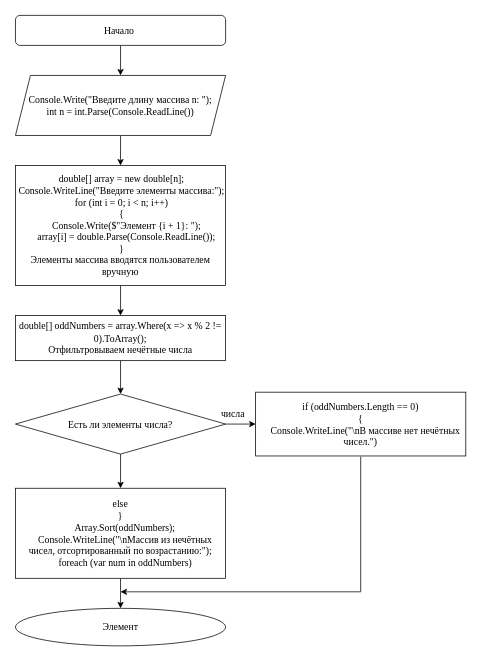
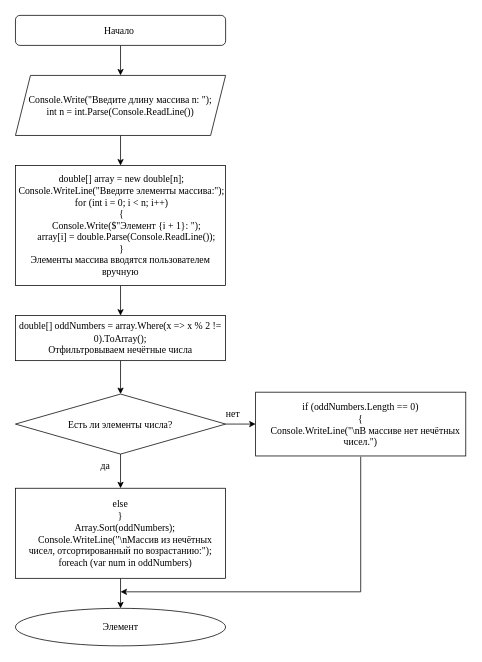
  <mxCell id="0" />
  <mxCell id="1" parent="0" />
  <mxCell id="2" value="" style="edgeStyle=orthogonalEdgeStyle;rounded=0;orthogonalLoop=1;jettySize=auto;html=1;" edge="1" parent="1" source="3" target="5"><mxGeometry relative="1" as="geometry" /></mxCell>
  <mxCell id="3" value="Начало&amp;nbsp;" style="whiteSpace=wrap;html=1;fontFamily=Times New Roman;fontSize=13;rounded=1;" vertex="1" parent="1"><mxGeometry x="20" y="20" width="280" height="40" as="geometry" /></mxCell>
  <mxCell id="4" value="" style="edgeStyle=orthogonalEdgeStyle;rounded=0;orthogonalLoop=1;jettySize=auto;html=1;" edge="1" parent="1" source="5" target="7"><mxGeometry relative="1" as="geometry" /></mxCell>
  <mxCell id="5" value="&lt;div&gt;Console.Write(&quot;Введите длину массива n: &quot;);&lt;/div&gt;&lt;div&gt;int n = int.Parse(Console.ReadLine())&lt;/div&gt;" style="shape=parallelogram;perimeter=parallelogramPerimeter;whiteSpace=wrap;html=1;fixedSize=1;fontFamily=Times New Roman;fontSize=13;" vertex="1" parent="1"><mxGeometry x="20" y="100" width="280" height="80" as="geometry" /></mxCell>
  <mxCell id="6" value="" style="edgeStyle=orthogonalEdgeStyle;rounded=0;orthogonalLoop=1;jettySize=auto;html=1;" edge="1" parent="1" source="7" target="9"><mxGeometry relative="1" as="geometry" /></mxCell>
  <mxCell id="7" value="&lt;div&gt;&amp;nbsp;double[] array = new double[n];&lt;/div&gt;&lt;div&gt;&amp;nbsp;Console.WriteLine(&quot;Введите элементы массива:&quot;);&lt;/div&gt;&lt;div&gt;&amp;nbsp;for (int i = 0; i &amp;lt; n; i++)&lt;/div&gt;&lt;div&gt;&amp;nbsp;{&lt;/div&gt;&lt;div&gt;&amp;nbsp; &amp;nbsp; &amp;nbsp;Console.Write($&quot;Элемент {i + 1}: &quot;);&lt;/div&gt;&lt;div&gt;&amp;nbsp; &amp;nbsp; &amp;nbsp;array[i] = double.Parse(Console.ReadLine());&lt;/div&gt;&lt;div&gt;&amp;nbsp;}&lt;/div&gt;&lt;div&gt;Элементы массива вводятся пользователем вручную&lt;/div&gt;" style="rounded=0;whiteSpace=wrap;html=1;fontFamily=Times New Roman;fontSize=13;" vertex="1" parent="1"><mxGeometry x="20" y="220" width="280" height="160" as="geometry" /></mxCell>
  <mxCell id="8" value="" style="edgeStyle=orthogonalEdgeStyle;rounded=0;orthogonalLoop=1;jettySize=auto;html=1;" edge="1" parent="1" source="9" target="12"><mxGeometry relative="1" as="geometry" /></mxCell>
  <mxCell id="9" value="double[] oddNumbers = array.Where(x =&amp;gt; x % 2 != 0).ToArray();&lt;div&gt;Отфильтровываем нечётные числа&lt;/div&gt;" style="rounded=0;whiteSpace=wrap;html=1;fontFamily=Times New Roman;fontSize=13;" vertex="1" parent="1"><mxGeometry x="20" y="420" width="280" height="60" as="geometry" /></mxCell>
  <mxCell id="10" value="" style="edgeStyle=orthogonalEdgeStyle;rounded=0;orthogonalLoop=1;jettySize=auto;html=1;fontFamily=Times New Roman;fontSize=13;" edge="1" parent="1" source="12" target="13"><mxGeometry relative="1" as="geometry" /></mxCell>
  <mxCell id="11" value="" style="edgeStyle=orthogonalEdgeStyle;rounded=0;orthogonalLoop=1;jettySize=auto;html=1;fontFamily=Times New Roman;fontSize=13;" edge="1" parent="1" source="12" target="15"><mxGeometry relative="1" as="geometry" /></mxCell>
  <mxCell id="12" value="Есть ли элементы числа?" style="rhombus;whiteSpace=wrap;html=1;fontFamily=Times New Roman;fontSize=13;" vertex="1" parent="1"><mxGeometry x="20" y="524.5" width="280" height="80" as="geometry" /></mxCell>
  <mxCell id="13" value="&lt;div&gt;if (oddNumbers.Length == 0)&lt;/div&gt;&lt;div&gt;{&lt;/div&gt;&lt;div&gt;&amp;nbsp; &amp;nbsp; Console.WriteLine(&quot;\nВ массиве нет нечётных чисел.&quot;)&lt;/div&gt;" style="rounded=0;whiteSpace=wrap;html=1;fontFamily=Times New Roman;fontSize=13;" vertex="1" parent="1"><mxGeometry x="340" y="522" width="280" height="85" as="geometry" /></mxCell>
  <mxCell id="14" value="" style="edgeStyle=orthogonalEdgeStyle;rounded=0;orthogonalLoop=1;jettySize=auto;html=1;" edge="1" parent="1" source="15" target="18"><mxGeometry relative="1" as="geometry" /></mxCell>
  <mxCell id="15" value="&lt;div&gt;else&lt;/div&gt;&lt;div&gt;}&lt;/div&gt;&lt;div&gt;&amp;nbsp; &amp;nbsp; Array.Sort(oddNumbers);&lt;/div&gt;&lt;div&gt;&amp;nbsp; &amp;nbsp; Console.WriteLine(&quot;\nМассив из нечётных чисел, отсортированный по возрастанию:&quot;);&lt;/div&gt;&lt;div&gt;&amp;nbsp; &amp;nbsp; foreach (var num in oddNumbers)&lt;/div&gt;" style="rounded=0;whiteSpace=wrap;html=1;fontFamily=Times New Roman;fontSize=13;" vertex="1" parent="1"><mxGeometry x="20" y="650" width="280" height="120" as="geometry" /></mxCell>
- <mxCell id="16" value="числа" style="text;html=1;align=center;verticalAlign=middle;whiteSpace=wrap;rounded=0;fontFamily=Times New Roman;fontSize=13;" vertex="1" parent="1"><mxGeometry x="280" y="535" width="60" height="30" as="geometry" /></mxCell>
+ <mxCell id="16" value="нет" style="text;html=1;align=center;verticalAlign=middle;whiteSpace=wrap;rounded=0;fontFamily=Times New Roman;fontSize=13;" vertex="1" parent="1"><mxGeometry x="280" y="535" width="60" height="30" as="geometry" /></mxCell>
+ <mxCell id="17" value="да" style="text;html=1;align=center;verticalAlign=middle;whiteSpace=wrap;rounded=0;fontFamily=Times New Roman;fontSize=13;" vertex="1" parent="1"><mxGeometry x="110" y="604.5" width="60" height="30" as="geometry" /></mxCell>
  <mxCell id="18" value="Элемент" style="ellipse;whiteSpace=wrap;html=1;fontFamily=Times New Roman;fontSize=13;" vertex="1" parent="1"><mxGeometry x="20" y="810" width="280" height="50" as="geometry" /></mxCell>
  <mxCell id="19" value="" style="endArrow=none;html=1;rounded=0;" edge="1" parent="1"><mxGeometry width="50" height="50" relative="1" as="geometry"><mxPoint x="480" y="788" as="sourcePoint" /><mxPoint x="480" y="608" as="targetPoint" /></mxGeometry></mxCell>
  <mxCell id="20" value="" style="endArrow=classic;html=1;rounded=0;" edge="1" parent="1"><mxGeometry width="50" height="50" relative="1" as="geometry"><mxPoint x="480" y="788" as="sourcePoint" /><mxPoint x="160" y="788" as="targetPoint" /></mxGeometry></mxCell>
